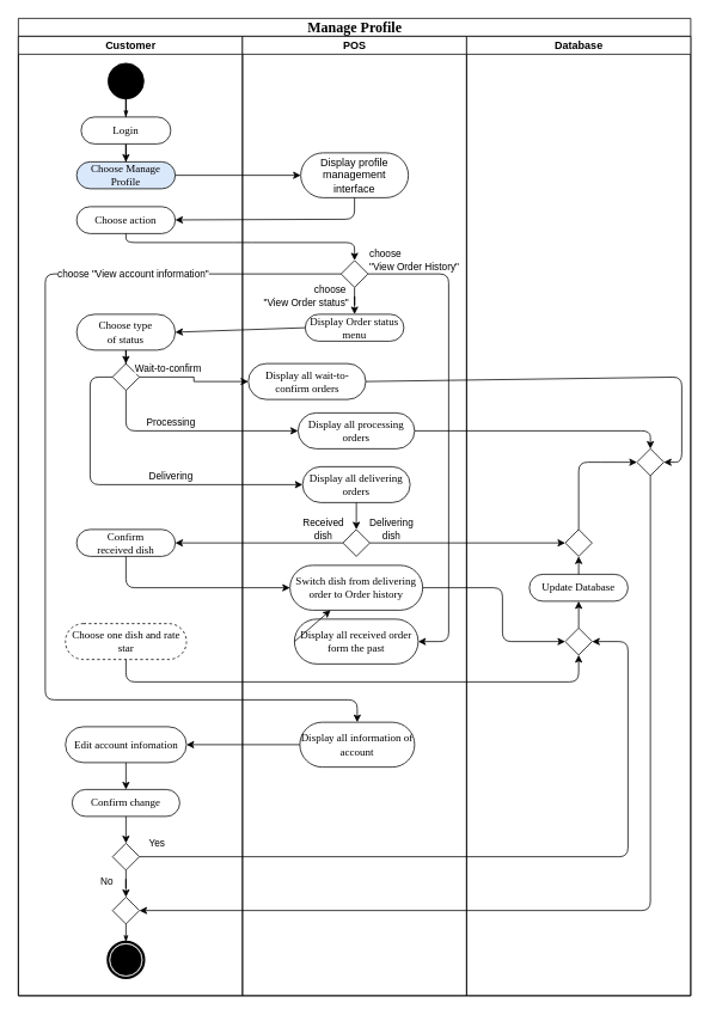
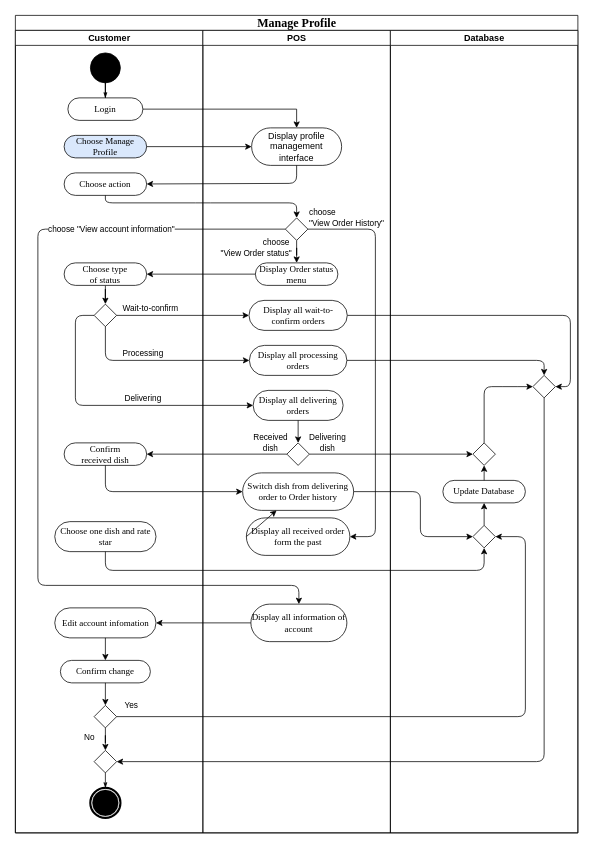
  <mxCell id="0" />
  <mxCell id="1" parent="0" />
  <mxCell id="2" value="&lt;font style=&quot;font-size: 16px&quot;&gt;Manage Profile&lt;/font&gt;" style="swimlane;html=1;childLayout=stackLayout;startSize=20;rounded=0;shadow=0;comic=0;labelBackgroundColor=none;strokeWidth=1;fontFamily=Verdana;fontSize=12;align=center;" parent="1" vertex="1"><mxGeometry x="20" y="20" width="750" height="1090" as="geometry" /></mxCell>
  <mxCell id="3" value="Customer" style="swimlane;html=1;startSize=20;" parent="2" vertex="1"><mxGeometry y="20" width="250" height="1070" as="geometry" /></mxCell>
  <mxCell id="4" value="" style="ellipse;whiteSpace=wrap;html=1;rounded=0;shadow=0;comic=0;labelBackgroundColor=none;strokeWidth=1;fillColor=#000000;fontFamily=Verdana;fontSize=12;align=center;" parent="3" vertex="1"><mxGeometry x="100" y="30" width="40" height="40" as="geometry" /></mxCell>
- <mxCell id="5" value="" style="edgeStyle=orthogonalEdgeStyle;rounded=0;orthogonalLoop=1;jettySize=auto;html=1;" parent="3" source="6" target="8" edge="1"><mxGeometry relative="1" as="geometry" /></mxCell>
+ <mxCell id="5" value="" style="edgeStyle=orthogonalEdgeStyle;rounded=0;orthogonalLoop=1;jettySize=auto;html=1;" parent="3" source="6" target="35" edge="1"><mxGeometry relative="1" as="geometry" /></mxCell>
  <mxCell id="6" value="Login" style="rounded=1;whiteSpace=wrap;html=1;shadow=0;comic=0;labelBackgroundColor=none;strokeWidth=1;fontFamily=Verdana;fontSize=12;align=center;arcSize=50;" parent="3" vertex="1"><mxGeometry x="70" y="90" width="100" height="30" as="geometry" /></mxCell>
  <mxCell id="7" style="edgeStyle=orthogonalEdgeStyle;rounded=0;html=1;labelBackgroundColor=none;startArrow=none;startFill=0;startSize=5;endArrow=classicThin;endFill=1;endSize=5;jettySize=auto;orthogonalLoop=1;strokeWidth=1;fontFamily=Verdana;fontSize=12" parent="3" source="4" target="6" edge="1"><mxGeometry relative="1" as="geometry" /></mxCell>
  <mxCell id="8" value="Choose Manage Profile" style="rounded=1;whiteSpace=wrap;html=1;shadow=0;comic=0;labelBackgroundColor=none;strokeWidth=1;fontFamily=Verdana;fontSize=12;align=center;arcSize=50;fillColor=#dae8fc;" parent="3" vertex="1"><mxGeometry x="65" y="140" width="110" height="30" as="geometry" /></mxCell>
  <mxCell id="9" value="" style="edgeStyle=orthogonalEdgeStyle;rounded=0;orthogonalLoop=1;jettySize=auto;html=1;" parent="3" source="10" target="11" edge="1"><mxGeometry relative="1" as="geometry" /></mxCell>
- <mxCell id="10" value="Choose type &lt;br&gt;of status" style="rounded=1;whiteSpace=wrap;html=1;shadow=0;comic=0;labelBackgroundColor=none;strokeWidth=1;fontFamily=Verdana;fontSize=12;align=center;arcSize=50;" parent="3" vertex="1"><mxGeometry x="65" y="310" width="110" height="40" as="geometry" /></mxCell>
+ <mxCell id="10" value="Choose type &lt;br&gt;of status" style="rounded=1;whiteSpace=wrap;html=1;shadow=0;comic=0;labelBackgroundColor=none;strokeWidth=1;fontFamily=Verdana;fontSize=12;align=center;arcSize=50;" parent="3" vertex="1"><mxGeometry x="65" y="310" width="110" height="30" as="geometry" /></mxCell>
  <mxCell id="11" value="" style="rhombus;whiteSpace=wrap;html=1;" parent="3" vertex="1"><mxGeometry x="105" y="365" width="30" height="30" as="geometry" /></mxCell>
  <mxCell id="12" value="Confirm&lt;br&gt;received dish" style="rounded=1;whiteSpace=wrap;html=1;shadow=0;comic=0;labelBackgroundColor=none;strokeWidth=1;fontFamily=Verdana;fontSize=12;align=center;arcSize=50;" parent="3" vertex="1"><mxGeometry x="65" y="550" width="110" height="30" as="geometry" /></mxCell>
- <mxCell id="13" value="Choose one dish and rate star" style="rounded=1;whiteSpace=wrap;html=1;shadow=0;comic=0;labelBackgroundColor=none;strokeWidth=1;fontFamily=Verdana;fontSize=12;align=center;arcSize=50;dashed=1;" parent="3" vertex="1"><mxGeometry x="52.5" y="655" width="135" height="40" as="geometry" /></mxCell>
+ <mxCell id="13" value="Choose one dish and rate star" style="rounded=1;whiteSpace=wrap;html=1;shadow=0;comic=0;labelBackgroundColor=none;strokeWidth=1;fontFamily=Verdana;fontSize=12;align=center;arcSize=50;" parent="3" vertex="1"><mxGeometry x="52.5" y="655" width="135" height="40" as="geometry" /></mxCell>
  <mxCell id="14" value="Edit account infomation" style="rounded=1;whiteSpace=wrap;html=1;shadow=0;comic=0;labelBackgroundColor=none;strokeWidth=1;fontFamily=Verdana;fontSize=12;align=center;arcSize=50;" parent="3" vertex="1"><mxGeometry x="52.5" y="770" width="135" height="40" as="geometry" /></mxCell>
  <mxCell id="15" value="Confirm change" style="rounded=1;whiteSpace=wrap;html=1;shadow=0;comic=0;labelBackgroundColor=none;strokeWidth=1;fontFamily=Verdana;fontSize=12;align=center;arcSize=50;" parent="3" vertex="1"><mxGeometry x="60" y="840" width="120" height="30" as="geometry" /></mxCell>
  <mxCell id="16" value="" style="endArrow=classic;html=1;exitX=0.5;exitY=1;exitDx=0;exitDy=0;entryX=0.5;entryY=0;entryDx=0;entryDy=0;" parent="3" source="14" target="15" edge="1"><mxGeometry width="50" height="50" relative="1" as="geometry"><mxPoint x="290" y="810" as="sourcePoint" /><mxPoint x="150" y="1030" as="targetPoint" /></mxGeometry></mxCell>
  <mxCell id="17" value="No" style="edgeStyle=orthogonalEdgeStyle;rounded=0;orthogonalLoop=1;jettySize=auto;html=1;align=left;" parent="3" source="18" target="20" edge="1"><mxGeometry x="0.333" y="-30" relative="1" as="geometry"><mxPoint as="offset" /><mxPoint x="120.0" y="950" as="targetPoint" /></mxGeometry></mxCell>
  <mxCell id="18" value="" style="rhombus;whiteSpace=wrap;html=1;" parent="3" vertex="1"><mxGeometry x="105" y="900" width="30" height="30" as="geometry" /></mxCell>
  <mxCell id="19" value="" style="endArrow=classic;html=1;exitX=0.5;exitY=1;exitDx=0;exitDy=0;entryX=0.5;entryY=0;entryDx=0;entryDy=0;" parent="3" source="15" target="18" edge="1"><mxGeometry width="50" height="50" relative="1" as="geometry"><mxPoint x="290" y="1120" as="sourcePoint" /><mxPoint x="135" y="1110" as="targetPoint" /></mxGeometry></mxCell>
  <mxCell id="20" value="" style="rhombus;whiteSpace=wrap;html=1;" parent="3" vertex="1"><mxGeometry x="105" y="960" width="30" height="30" as="geometry" /></mxCell>
  <mxCell id="21" value="" style="shape=mxgraph.bpmn.shape;html=1;verticalLabelPosition=bottom;labelBackgroundColor=#ffffff;verticalAlign=top;perimeter=ellipsePerimeter;outline=end;symbol=terminate;rounded=0;shadow=0;comic=0;strokeWidth=1;fontFamily=Verdana;fontSize=12;align=center;" parent="3" vertex="1"><mxGeometry x="100" y="1010" width="40" height="40" as="geometry" /></mxCell>
  <mxCell id="22" style="edgeStyle=none;rounded=0;html=1;labelBackgroundColor=none;startArrow=none;startFill=0;startSize=5;endArrow=classicThin;endFill=1;endSize=5;jettySize=auto;orthogonalLoop=1;strokeWidth=1;fontFamily=Verdana;fontSize=12;exitX=0.5;exitY=1;exitDx=0;exitDy=0;" parent="3" source="20" edge="1"><mxGeometry relative="1" as="geometry"><mxPoint x="630" y="1240" as="sourcePoint" /><mxPoint x="120.0" y="1010.0" as="targetPoint" /></mxGeometry></mxCell>
  <mxCell id="23" value="Choose action" style="rounded=1;whiteSpace=wrap;html=1;shadow=0;comic=0;labelBackgroundColor=none;strokeWidth=1;fontFamily=Verdana;fontSize=12;align=center;arcSize=50;" vertex="1" parent="3"><mxGeometry x="65" y="190" width="110" height="30" as="geometry" /></mxCell>
  <mxCell id="24" value="Yes" style="endArrow=classic;html=1;exitX=1;exitY=0.5;exitDx=0;exitDy=0;entryX=1;entryY=0.5;entryDx=0;entryDy=0;align=left;" parent="2" source="18" target="55" edge="1"><mxGeometry x="-0.977" y="15" width="50" height="50" relative="1" as="geometry"><mxPoint x="290" y="940" as="sourcePoint" /><mxPoint x="560" y="1145" as="targetPoint" /><mxPoint as="offset" /><Array as="points"><mxPoint x="680" y="935" /><mxPoint x="680" y="695" /></Array></mxGeometry></mxCell>
  <mxCell id="25" value="Delivering &lt;br&gt;dish" style="endArrow=classic;html=1;exitX=1;exitY=0.5;exitDx=0;exitDy=0;entryX=0;entryY=0.5;entryDx=0;entryDy=0;" parent="2" source="44" target="50" edge="1"><mxGeometry x="-0.783" y="15" width="50" height="50" relative="1" as="geometry"><mxPoint x="310" y="510" as="sourcePoint" /><mxPoint x="700" y="550" as="targetPoint" /><Array as="points" /><mxPoint as="offset" /></mxGeometry></mxCell>
  <mxCell id="26" value="" style="endArrow=classic;html=1;exitX=0.5;exitY=1;exitDx=0;exitDy=0;entryX=1;entryY=0.5;entryDx=0;entryDy=0;" parent="2" source="51" target="20" edge="1"><mxGeometry width="50" height="50" relative="1" as="geometry"><mxPoint x="400" y="950" as="sourcePoint" /><mxPoint x="690" y="1370" as="targetPoint" /><Array as="points"><mxPoint x="705" y="995" /></Array></mxGeometry></mxCell>
  <mxCell id="27" value="" style="endArrow=classic;html=1;exitX=1;exitY=0.5;exitDx=0;exitDy=0;entryX=0;entryY=0.5;entryDx=0;entryDy=0;" parent="2" source="8" target="35" edge="1"><mxGeometry width="50" height="50" relative="1" as="geometry"><mxPoint x="360" y="170" as="sourcePoint" /><mxPoint x="410" y="120" as="targetPoint" /></mxGeometry></mxCell>
  <mxCell id="28" value="" style="endArrow=classic;html=1;exitX=0;exitY=0.5;exitDx=0;exitDy=0;entryX=1;entryY=0.5;entryDx=0;entryDy=0;" parent="2" source="38" target="10" edge="1"><mxGeometry width="50" height="50" relative="1" as="geometry"><mxPoint x="362" y="390" as="sourcePoint" /><mxPoint x="182" y="345" as="targetPoint" /></mxGeometry></mxCell>
  <mxCell id="29" value="Wait-to-confirm" style="edgeStyle=orthogonalEdgeStyle;rounded=0;orthogonalLoop=1;jettySize=auto;html=1;exitX=1;exitY=0.5;exitDx=0;exitDy=0;entryX=0;entryY=0.5;entryDx=0;entryDy=0;" parent="2" source="11" target="39" edge="1"><mxGeometry x="-0.49" y="10" relative="1" as="geometry"><mxPoint as="offset" /></mxGeometry></mxCell>
  <mxCell id="30" value="" style="endArrow=classic;html=1;exitX=1;exitY=0.5;exitDx=0;exitDy=0;entryX=0.5;entryY=0;entryDx=0;entryDy=0;" parent="2" source="40" target="51" edge="1"><mxGeometry width="50" height="50" relative="1" as="geometry"><mxPoint x="452.5" y="410.0" as="sourcePoint" /><mxPoint x="700" y="460" as="targetPoint" /><Array as="points"><mxPoint x="705" y="460" /></Array></mxGeometry></mxCell>
  <mxCell id="31" value="" style="endArrow=classic;html=1;exitX=1;exitY=0.5;exitDx=0;exitDy=0;entryX=1;entryY=0.5;entryDx=0;entryDy=0;" parent="2" source="39" target="51" edge="1"><mxGeometry width="50" height="50" relative="1" as="geometry"><mxPoint x="360" y="710" as="sourcePoint" /><mxPoint x="730" y="710" as="targetPoint" /><Array as="points"><mxPoint x="740" y="400" /><mxPoint x="740" y="495" /></Array></mxGeometry></mxCell>
  <mxCell id="32" value="Delivering" style="endArrow=classic;html=1;exitX=0;exitY=0.5;exitDx=0;exitDy=0;entryX=0;entryY=0.5;entryDx=0;entryDy=0;" parent="2" source="11" target="41" edge="1"><mxGeometry x="0.23" y="10" width="50" height="50" relative="1" as="geometry"><mxPoint x="300" y="480" as="sourcePoint" /><mxPoint x="350" y="430" as="targetPoint" /><Array as="points"><mxPoint x="80" y="400" /><mxPoint x="80" y="520" /></Array><mxPoint as="offset" /></mxGeometry></mxCell>
  <mxCell id="33" value="Processing" style="endArrow=classic;html=1;exitX=0.5;exitY=1;exitDx=0;exitDy=0;entryX=0;entryY=0.5;entryDx=0;entryDy=0;" parent="2" source="11" target="40" edge="1"><mxGeometry x="-0.198" y="10" width="50" height="50" relative="1" as="geometry"><mxPoint x="230" y="370" as="sourcePoint" /><mxPoint x="280" y="320" as="targetPoint" /><Array as="points"><mxPoint x="120" y="460" /></Array><mxPoint as="offset" /></mxGeometry></mxCell>
  <mxCell id="34" value="POS" style="swimlane;html=1;startSize=20;" parent="2" vertex="1"><mxGeometry x="250" y="20" width="250" height="1070" as="geometry" /></mxCell>
  <mxCell id="35" value="&lt;span style=&quot;font-family: &amp;#34;helvetica&amp;#34;&quot;&gt;Display profile management interface&lt;/span&gt;" style="rounded=1;whiteSpace=wrap;html=1;shadow=0;comic=0;labelBackgroundColor=none;strokeWidth=1;fontFamily=Verdana;fontSize=12;align=center;arcSize=50;" parent="34" vertex="1"><mxGeometry x="65" y="130" width="120" height="50" as="geometry" /></mxCell>
  <mxCell id="36" value="choose&amp;nbsp;&lt;br&gt;&lt;div&gt;&quot;View Order status&quot;&lt;/div&gt;" style="edgeStyle=orthogonalEdgeStyle;rounded=0;orthogonalLoop=1;jettySize=auto;html=1;align=right;" parent="34" source="37" target="38" edge="1"><mxGeometry x="0.2" y="-5" relative="1" as="geometry"><mxPoint as="offset" /></mxGeometry></mxCell>
  <mxCell id="37" value="" style="rhombus;whiteSpace=wrap;html=1;" parent="34" vertex="1"><mxGeometry x="110" y="250" width="30" height="30" as="geometry" /></mxCell>
  <mxCell id="38" value="Display Order status menu" style="rounded=1;whiteSpace=wrap;html=1;shadow=0;comic=0;labelBackgroundColor=none;strokeWidth=1;fontFamily=Verdana;fontSize=12;align=center;arcSize=50;" parent="34" vertex="1"><mxGeometry x="70" y="310" width="110" height="30" as="geometry" /></mxCell>
- <mxCell id="39" value="Display all wait-to-confirm orders" style="rounded=1;whiteSpace=wrap;html=1;shadow=0;comic=0;labelBackgroundColor=none;strokeWidth=1;fontFamily=Verdana;fontSize=12;align=center;arcSize=50;" parent="34" vertex="1"><mxGeometry x="6.5" y="365" width="131" height="40" as="geometry" /></mxCell>
+ <mxCell id="39" value="Display all wait-to-confirm orders" style="rounded=1;whiteSpace=wrap;html=1;shadow=0;comic=0;labelBackgroundColor=none;strokeWidth=1;fontFamily=Verdana;fontSize=12;align=center;arcSize=50;" parent="34" vertex="1"><mxGeometry x="61.5" y="360" width="131" height="40" as="geometry" /></mxCell>
  <mxCell id="40" value="Display all processing orders" style="rounded=1;whiteSpace=wrap;html=1;shadow=0;comic=0;labelBackgroundColor=none;strokeWidth=1;fontFamily=Verdana;fontSize=12;align=center;arcSize=50;" parent="34" vertex="1"><mxGeometry x="62" y="420" width="130" height="40" as="geometry" /></mxCell>
  <mxCell id="41" value="Display all delivering orders" style="rounded=1;whiteSpace=wrap;html=1;shadow=0;comic=0;labelBackgroundColor=none;strokeWidth=1;fontFamily=Verdana;fontSize=12;align=center;arcSize=50;" parent="34" vertex="1"><mxGeometry x="67" y="480" width="120" height="40" as="geometry" /></mxCell>
  <mxCell id="42" value="Display all received order form the past" style="rounded=1;whiteSpace=wrap;html=1;shadow=0;comic=0;labelBackgroundColor=none;strokeWidth=1;fontFamily=Verdana;fontSize=12;align=center;arcSize=50;" parent="34" vertex="1"><mxGeometry x="58" y="650" width="138" height="50" as="geometry" /></mxCell>
  <mxCell id="43" value="Display all information of account" style="rounded=1;whiteSpace=wrap;html=1;shadow=0;comic=0;labelBackgroundColor=none;strokeWidth=1;fontFamily=Verdana;fontSize=12;align=center;arcSize=50;" parent="34" vertex="1"><mxGeometry x="64" y="765" width="128" height="50" as="geometry" /></mxCell>
  <mxCell id="44" value="" style="rhombus;whiteSpace=wrap;html=1;" parent="34" vertex="1"><mxGeometry x="112" y="550" width="30" height="30" as="geometry" /></mxCell>
  <mxCell id="45" value="" style="endArrow=classic;html=1;exitX=0.5;exitY=1;exitDx=0;exitDy=0;entryX=0.5;entryY=0;entryDx=0;entryDy=0;" parent="34" source="41" target="44" edge="1"><mxGeometry width="50" height="50" relative="1" as="geometry"><mxPoint x="40" y="690" as="sourcePoint" /><mxPoint x="90" y="640" as="targetPoint" /></mxGeometry></mxCell>
  <mxCell id="46" value="choose &lt;br&gt;&quot;View Order History&quot;" style="endArrow=classic;html=1;exitX=1;exitY=0.5;exitDx=0;exitDy=0;entryX=1;entryY=0.5;entryDx=0;entryDy=0;align=left;" parent="34" source="37" target="42" edge="1"><mxGeometry x="-1" y="15" width="50" height="50" relative="1" as="geometry"><mxPoint x="40" y="400" as="sourcePoint" /><mxPoint x="230" y="800" as="targetPoint" /><Array as="points"><mxPoint x="230" y="265" /><mxPoint x="230" y="675" /></Array><mxPoint as="offset" /></mxGeometry></mxCell>
  <mxCell id="47" value="choose &quot;View account information&quot;" style="endArrow=classic;html=1;exitX=0;exitY=0.5;exitDx=0;exitDy=0;entryX=0.5;entryY=0;entryDx=0;entryDy=0;align=left;" parent="34" source="37" target="43" edge="1"><mxGeometry x="-0.46" width="50" height="50" relative="1" as="geometry"><mxPoint x="90" y="280" as="sourcePoint" /><mxPoint x="-201.5" y="760" as="targetPoint" /><Array as="points"><mxPoint x="-220" y="265" /><mxPoint x="-220" y="740" /><mxPoint x="128" y="740" /></Array><mxPoint as="offset" /></mxGeometry></mxCell>
  <mxCell id="48" value="Switch dish from delivering order to Order history" style="rounded=1;whiteSpace=wrap;html=1;shadow=0;comic=0;labelBackgroundColor=none;strokeWidth=1;fontFamily=Verdana;fontSize=12;align=center;arcSize=50;" parent="34" vertex="1"><mxGeometry x="53" y="590" width="148" height="50" as="geometry" /></mxCell>
  <mxCell id="49" value="Database" style="swimlane;html=1;startSize=20;" parent="2" vertex="1"><mxGeometry x="500" y="20" width="250" height="1070" as="geometry" /></mxCell>
  <mxCell id="50" value="" style="rhombus;whiteSpace=wrap;html=1;" parent="49" vertex="1"><mxGeometry x="110" y="550" width="30" height="30" as="geometry" /></mxCell>
  <mxCell id="51" value="" style="rhombus;whiteSpace=wrap;html=1;" parent="49" vertex="1"><mxGeometry x="190" y="460" width="30" height="30" as="geometry" /></mxCell>
  <mxCell id="52" value="" style="endArrow=classic;html=1;exitX=0.5;exitY=0;exitDx=0;exitDy=0;entryX=0;entryY=0.5;entryDx=0;entryDy=0;" parent="49" source="50" target="51" edge="1"><mxGeometry width="50" height="50" relative="1" as="geometry"><mxPoint x="-60" y="600" as="sourcePoint" /><mxPoint x="-10" y="550" as="targetPoint" /><Array as="points"><mxPoint x="125" y="475" /><mxPoint x="160" y="475" /></Array></mxGeometry></mxCell>
  <mxCell id="53" value="Update Database" style="rounded=1;whiteSpace=wrap;html=1;shadow=0;comic=0;labelBackgroundColor=none;strokeWidth=1;fontFamily=Verdana;fontSize=12;align=center;arcSize=50;" vertex="1" parent="49"><mxGeometry x="70" y="600" width="110" height="30" as="geometry" /></mxCell>
  <mxCell id="54" value="" style="endArrow=classic;html=1;entryX=0.5;entryY=1;entryDx=0;entryDy=0;" parent="49" source="53" target="50" edge="1"><mxGeometry width="50" height="50" relative="1" as="geometry"><mxPoint x="125" y="610" as="sourcePoint" /><mxPoint x="-100" y="670" as="targetPoint" /></mxGeometry></mxCell>
  <mxCell id="55" value="" style="rhombus;whiteSpace=wrap;html=1;" vertex="1" parent="49"><mxGeometry x="110" y="660" width="30" height="30" as="geometry" /></mxCell>
  <mxCell id="56" value="" style="endArrow=classic;html=1;exitX=0.5;exitY=0;exitDx=0;exitDy=0;" edge="1" parent="49" source="55" target="53"><mxGeometry width="50" height="50" relative="1" as="geometry"><mxPoint x="135" y="610" as="sourcePoint" /><mxPoint x="135" y="590" as="targetPoint" /></mxGeometry></mxCell>
  <mxCell id="57" value="Received &lt;br&gt;dish" style="endArrow=classic;html=1;exitX=0;exitY=0.5;exitDx=0;exitDy=0;entryX=1;entryY=0.5;entryDx=0;entryDy=0;" parent="2" source="44" target="12" edge="1"><mxGeometry x="-0.765" y="-15" width="50" height="50" relative="1" as="geometry"><mxPoint x="360" y="540" as="sourcePoint" /><mxPoint x="410" y="490" as="targetPoint" /><Array as="points" /><mxPoint as="offset" /></mxGeometry></mxCell>
  <mxCell id="58" value="" style="endArrow=classic;html=1;entryX=0;entryY=0.5;entryDx=0;entryDy=0;exitX=0.5;exitY=1;exitDx=0;exitDy=0;" parent="2" source="12" target="48" edge="1"><mxGeometry width="50" height="50" relative="1" as="geometry"><mxPoint x="140" y="630" as="sourcePoint" /><mxPoint x="410" y="490" as="targetPoint" /><Array as="points"><mxPoint x="120" y="635" /></Array></mxGeometry></mxCell>
  <mxCell id="59" value="" style="endArrow=classic;html=1;exitX=0;exitY=0.5;exitDx=0;exitDy=0;" parent="2" source="42" target="48" edge="1"><mxGeometry width="50" height="50" relative="1" as="geometry"><mxPoint x="390" y="750" as="sourcePoint" /><mxPoint x="440" y="700" as="targetPoint" /></mxGeometry></mxCell>
  <mxCell id="60" value="" style="endArrow=classic;html=1;exitX=0.5;exitY=1;exitDx=0;exitDy=0;entryX=0.5;entryY=1;entryDx=0;entryDy=0;" parent="2" source="13" target="55" edge="1"><mxGeometry width="50" height="50" relative="1" as="geometry"><mxPoint x="240" y="700" as="sourcePoint" /><mxPoint x="590" y="740" as="targetPoint" /><Array as="points"><mxPoint x="120" y="740" /><mxPoint x="625" y="740" /></Array></mxGeometry></mxCell>
  <mxCell id="61" value="" style="endArrow=classic;html=1;entryX=1;entryY=0.5;entryDx=0;entryDy=0;" parent="2" source="43" target="14" edge="1"><mxGeometry width="50" height="50" relative="1" as="geometry"><mxPoint x="350" y="780" as="sourcePoint" /><mxPoint x="400" y="730" as="targetPoint" /><Array as="points" /></mxGeometry></mxCell>
  <mxCell id="62" value="" style="endArrow=classic;html=1;exitX=0.5;exitY=1;exitDx=0;exitDy=0;" edge="1" parent="2" source="35" target="23"><mxGeometry width="50" height="50" relative="1" as="geometry"><mxPoint x="360" y="370" as="sourcePoint" /><mxPoint x="180" y="230" as="targetPoint" /><Array as="points"><mxPoint x="375" y="224" /></Array></mxGeometry></mxCell>
  <mxCell id="63" value="" style="endArrow=classic;html=1;entryX=0.5;entryY=0;entryDx=0;entryDy=0;" edge="1" parent="2" source="23" target="37"><mxGeometry width="50" height="50" relative="1" as="geometry"><mxPoint x="360" y="380" as="sourcePoint" /><mxPoint x="410" y="330" as="targetPoint" /><Array as="points"><mxPoint x="120" y="250" /><mxPoint x="250" y="250" /><mxPoint x="375" y="250" /></Array></mxGeometry></mxCell>
  <mxCell id="64" value="" style="endArrow=classic;html=1;exitX=1;exitY=0.5;exitDx=0;exitDy=0;entryX=0;entryY=0.5;entryDx=0;entryDy=0;" edge="1" parent="2" source="48" target="55"><mxGeometry width="50" height="50" relative="1" as="geometry"><mxPoint x="320" y="600" as="sourcePoint" /><mxPoint x="602" y="695" as="targetPoint" /><Array as="points"><mxPoint x="540" y="635" /><mxPoint x="540" y="695" /></Array></mxGeometry></mxCell>
